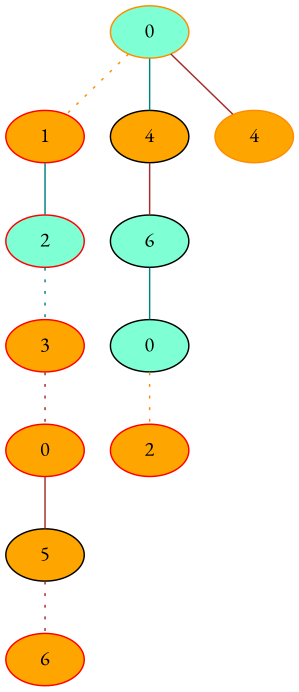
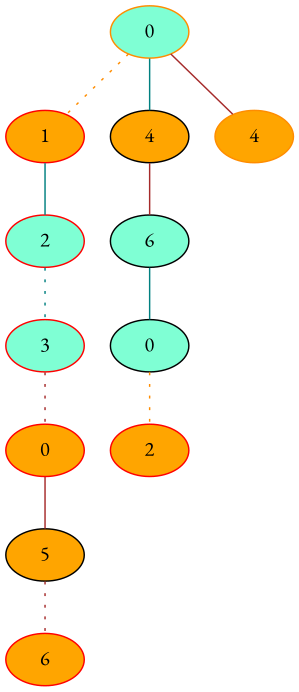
  graph {
    fontname="EB Garamond"
    node [style=filled fillcolor=orange color=red fontname="EB Garamond"]
    edge [color=brown fontname="EB Garamond"]
    n1 [label=0 fillcolor=aquamarine color=darkorange]
    n2 [label=1]
    n3 [label=4 color=black]
    n4 [label=4 color=darkorange]
    n5 [label=2 fillcolor=aquamarine]
-   n6 [label=3]
+   n6 [label=3 fillcolor=aquamarine]
    n7 [label=0]
    n8 [label=5 color=black]
    n9 [label=6]
    n10 [label=6 fillcolor=aquamarine color=black]
    n11 [label=0 fillcolor=aquamarine color=black]
    n12 [label=2]
    n1 -- n2 [style=dotted color=darkorange]
    n1 -- n3 [color=teal]
    n1 -- n4
    n2 -- n5 [color=teal]
    n3 -- n10
    n5 -- n6 [style=dotted color=teal]
    n6 -- n7 [style=dotted]
    n7 -- n8
    n8 -- n9 [style=dotted]
    n10 -- n11 [color=teal]
    n11 -- n12 [style=dotted color=darkorange]
  }
